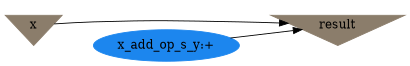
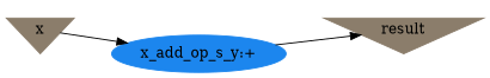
  digraph {
    rankdir=LR
    node [color=bisque4 shape=invtriangle style=filled]
    n1 [label=result]
    n2 [color=dodgerblue2 label="x_add_op_s_y:+" shape=ellipse]
    n3 [label=x]
    n2 -> n1
-   n3 -> n1
+   n3 -> n2
  }
